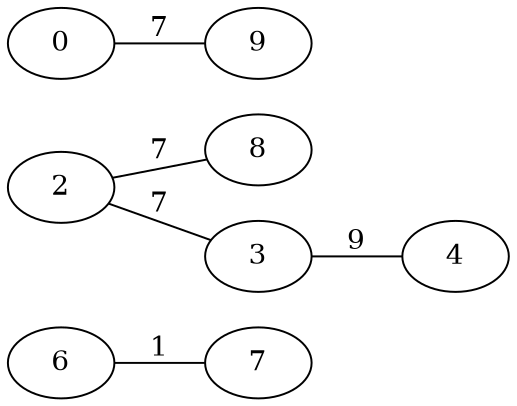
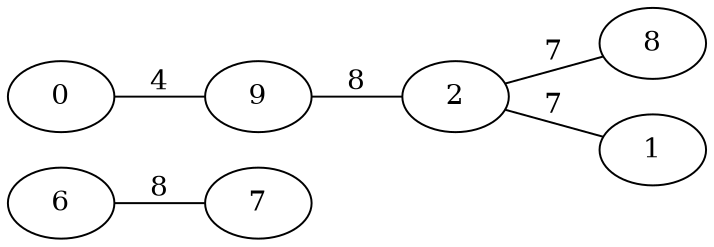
  digraph {
    rankdir=LR
    edge [arrowhead=none]
    6
    7
    2
    8
-   3
-   4
+   3 [label=1]
    n7 [label=9]
    0
-   6 -> 7 [label=1]
+   6 -> 7 [label=8]
    2 -> 8 [label=7]
    2 -> 3 [label=7]
-   3 -> 4 [label=9]
-   0 -> n7 [label=7]
+   n7 -> 2 [label=8]
+   0 -> n7 [label=4]
  }
